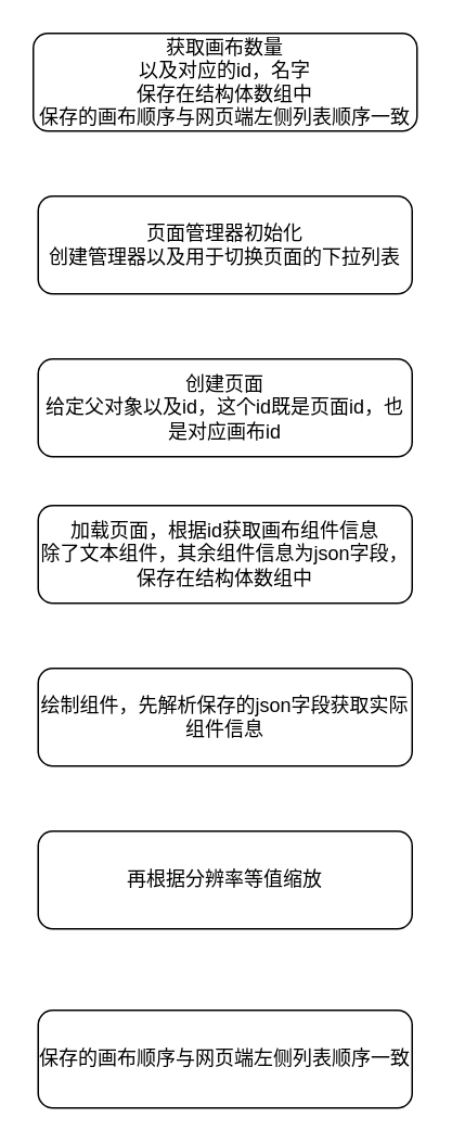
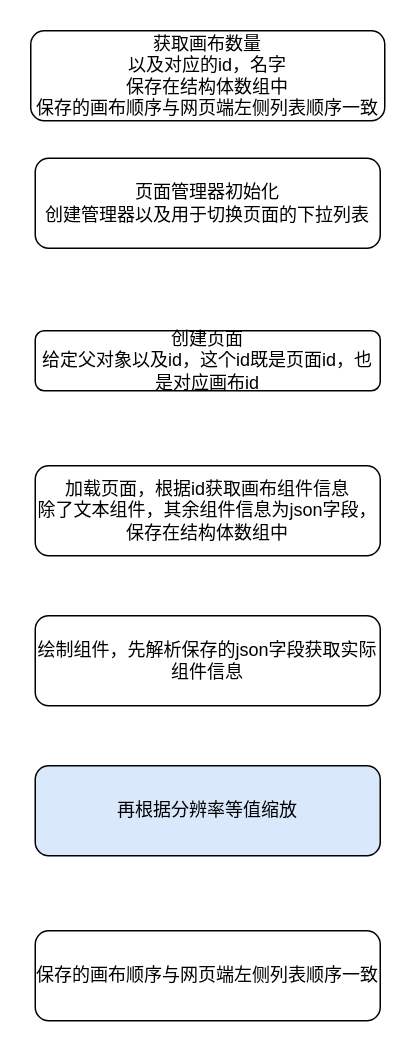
  <mxCell id="0" />
  <mxCell id="1" parent="0" />
  <mxCell id="2" value="获取画布数量&lt;br&gt;以及对应的id，名字&lt;br&gt;保存在结构体数组中&lt;br&gt;保存的画布顺序与网页端左侧列表顺序一致" style="rounded=1;whiteSpace=wrap;html=1;" vertex="1" parent="1"><mxGeometry x="20" y="20" width="236" height="60" as="geometry" /></mxCell>
- <mxCell id="3" value="页面管理器初始化&lt;br&gt;创建管理器以及用于切换页面的下拉列表" style="rounded=1;whiteSpace=wrap;html=1;" vertex="1" parent="1"><mxGeometry x="23" y="120" width="230" height="60" as="geometry" /></mxCell>
- <mxCell id="4" value="创建页面&lt;br&gt;给定父对象以及id，这个id既是页面id，也是对应画布id" style="rounded=1;whiteSpace=wrap;html=1;" vertex="1" parent="1"><mxGeometry x="23" y="220" width="230" height="60" as="geometry" /></mxCell>
+ <mxCell id="3" value="页面管理器初始化&lt;br&gt;创建管理器以及用于切换页面的下拉列表" style="rounded=1;whiteSpace=wrap;html=1;" vertex="1" parent="1"><mxGeometry x="23" y="105" width="230" height="60" as="geometry" /></mxCell>
+ <mxCell id="4" value="创建页面&lt;br&gt;给定父对象以及id，这个id既是页面id，也是对应画布id" style="rounded=1;whiteSpace=wrap;html=1;" vertex="1" parent="1"><mxGeometry x="23" y="220" width="230" height="40" as="geometry" /></mxCell>
  <mxCell id="5" value="加载页面，根据id获取画布组件信息&lt;br&gt;除了文本组件，其余组件信息为json字段，保存在结构体数组中" style="rounded=1;whiteSpace=wrap;html=1;" vertex="1" parent="1"><mxGeometry x="23" y="310" width="230" height="60" as="geometry" /></mxCell>
  <mxCell id="6" value="绘制组件，先解析保存的json字段获取实际组件信息" style="rounded=1;whiteSpace=wrap;html=1;" vertex="1" parent="1"><mxGeometry x="23" y="410" width="230" height="60" as="geometry" /></mxCell>
- <mxCell id="7" value="再根据分辨率等值缩放" style="rounded=1;whiteSpace=wrap;html=1;" vertex="1" parent="1"><mxGeometry x="23" y="510" width="230" height="60" as="geometry" /></mxCell>
+ <mxCell id="7" value="再根据分辨率等值缩放" style="rounded=1;whiteSpace=wrap;html=1;fillColor=#dae8fc;" vertex="1" parent="1"><mxGeometry x="23" y="510" width="230" height="60" as="geometry" /></mxCell>
  <mxCell id="8" value="保存的画布顺序与网页端左侧列表顺序一致" style="rounded=1;whiteSpace=wrap;html=1;" vertex="1" parent="1"><mxGeometry x="23" y="620" width="230" height="60" as="geometry" /></mxCell>
